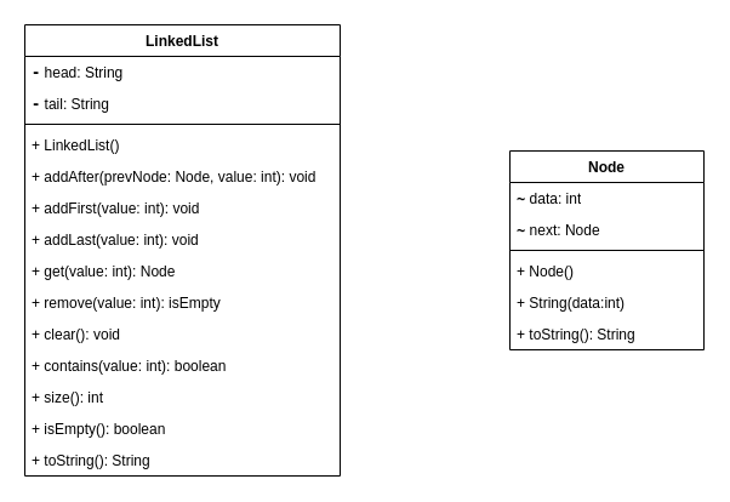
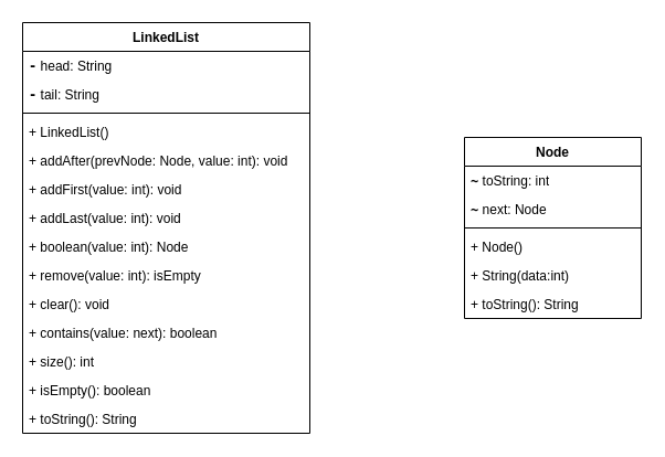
  <mxCell id="0" />
  <mxCell id="1" parent="0" />
  <mxCell id="2" value="Node" style="swimlane;fontStyle=1;align=center;verticalAlign=top;childLayout=stackLayout;horizontal=1;startSize=26;horizontalStack=0;resizeParent=1;resizeParentMax=0;resizeLast=0;collapsible=1;marginBottom=0;whiteSpace=wrap;html=1;" parent="1" vertex="1"><mxGeometry x="420" y="124" width="160" height="164" as="geometry"><mxRectangle x="520" y="380" width="70" height="30" as="alternateBounds" /></mxGeometry></mxCell>
- <mxCell id="3" value="&lt;b&gt;&lt;code&gt;~&lt;/code&gt;&lt;/b&gt;&amp;nbsp;data: int" style="text;strokeColor=none;fillColor=none;align=left;verticalAlign=top;spacingLeft=4;spacingRight=4;overflow=hidden;rotatable=0;points=[[0,0.5],[1,0.5]];portConstraint=eastwest;whiteSpace=wrap;html=1;" parent="2" vertex="1"><mxGeometry y="26" width="160" height="26" as="geometry" /></mxCell>
+ <mxCell id="3" value="&lt;b&gt;&lt;code&gt;~&lt;/code&gt;&lt;/b&gt;&amp;nbsp;toString: int" style="text;strokeColor=none;fillColor=none;align=left;verticalAlign=top;spacingLeft=4;spacingRight=4;overflow=hidden;rotatable=0;points=[[0,0.5],[1,0.5]];portConstraint=eastwest;whiteSpace=wrap;html=1;" parent="2" vertex="1"><mxGeometry y="26" width="160" height="26" as="geometry" /></mxCell>
  <mxCell id="4" value="&lt;b&gt;&lt;code&gt;~&lt;/code&gt;&lt;/b&gt;&amp;nbsp;next: Node" style="text;strokeColor=none;fillColor=none;align=left;verticalAlign=top;spacingLeft=4;spacingRight=4;overflow=hidden;rotatable=0;points=[[0,0.5],[1,0.5]];portConstraint=eastwest;whiteSpace=wrap;html=1;" parent="2" vertex="1"><mxGeometry y="52" width="160" height="26" as="geometry" /></mxCell>
  <mxCell id="5" value="" style="line;strokeWidth=1;fillColor=none;align=left;verticalAlign=middle;spacingTop=-1;spacingLeft=3;spacingRight=3;rotatable=0;labelPosition=right;points=[];portConstraint=eastwest;strokeColor=inherit;" parent="2" vertex="1"><mxGeometry y="78" width="160" height="8" as="geometry" /></mxCell>
  <mxCell id="6" value="+ Node()" style="text;strokeColor=none;fillColor=none;align=left;verticalAlign=top;spacingLeft=4;spacingRight=4;overflow=hidden;rotatable=0;points=[[0,0.5],[1,0.5]];portConstraint=eastwest;whiteSpace=wrap;html=1;" parent="2" vertex="1"><mxGeometry y="86" width="160" height="26" as="geometry" /></mxCell>
  <mxCell id="7" value="+ String(data:int)" style="text;strokeColor=none;fillColor=none;align=left;verticalAlign=top;spacingLeft=4;spacingRight=4;overflow=hidden;rotatable=0;points=[[0,0.5],[1,0.5]];portConstraint=eastwest;whiteSpace=wrap;html=1;" parent="2" vertex="1"><mxGeometry y="112" width="160" height="26" as="geometry" /></mxCell>
  <mxCell id="8" value="+ toString(): String" style="text;strokeColor=none;fillColor=none;align=left;verticalAlign=top;spacingLeft=4;spacingRight=4;overflow=hidden;rotatable=0;points=[[0,0.5],[1,0.5]];portConstraint=eastwest;whiteSpace=wrap;html=1;" parent="2" vertex="1"><mxGeometry y="138" width="160" height="26" as="geometry" /></mxCell>
  <mxCell id="9" value="LinkedList" style="swimlane;fontStyle=1;align=center;verticalAlign=top;childLayout=stackLayout;horizontal=1;startSize=26;horizontalStack=0;resizeParent=1;resizeParentMax=0;resizeLast=0;collapsible=1;marginBottom=0;whiteSpace=wrap;html=1;" vertex="1" parent="1"><mxGeometry x="20" y="20" width="260" height="372" as="geometry" /></mxCell>
  <mxCell id="10" value="&lt;font face=&quot;monospace&quot;&gt;&lt;b&gt;-&lt;/b&gt;&lt;/font&gt; head: String" style="text;strokeColor=none;fillColor=none;align=left;verticalAlign=top;spacingLeft=4;spacingRight=4;overflow=hidden;rotatable=0;points=[[0,0.5],[1,0.5]];portConstraint=eastwest;whiteSpace=wrap;html=1;" vertex="1" parent="9"><mxGeometry y="26" width="260" height="26" as="geometry" /></mxCell>
  <mxCell id="11" value="&lt;font face=&quot;monospace&quot;&gt;&lt;b&gt;-&lt;/b&gt;&lt;/font&gt; tail: String" style="text;strokeColor=none;fillColor=none;align=left;verticalAlign=top;spacingLeft=4;spacingRight=4;overflow=hidden;rotatable=0;points=[[0,0.5],[1,0.5]];portConstraint=eastwest;whiteSpace=wrap;html=1;" vertex="1" parent="9"><mxGeometry y="52" width="260" height="26" as="geometry" /></mxCell>
  <mxCell id="12" value="" style="line;strokeWidth=1;fillColor=none;align=left;verticalAlign=middle;spacingTop=-1;spacingLeft=3;spacingRight=3;rotatable=0;labelPosition=right;points=[];portConstraint=eastwest;strokeColor=inherit;" vertex="1" parent="9"><mxGeometry y="78" width="260" height="8" as="geometry" /></mxCell>
  <mxCell id="13" value="+ &lt;span style=&quot;background-color: transparent; color: light-dark(rgb(0, 0, 0), rgb(255, 255, 255));&quot;&gt;LinkedList()&lt;/span&gt;" style="text;strokeColor=none;fillColor=none;align=left;verticalAlign=top;spacingLeft=4;spacingRight=4;overflow=hidden;rotatable=0;points=[[0,0.5],[1,0.5]];portConstraint=eastwest;whiteSpace=wrap;html=1;" vertex="1" parent="9"><mxGeometry y="86" width="260" height="26" as="geometry" /></mxCell>
  <mxCell id="14" value="+ addAfter(prevNode: Node, value: int): void" style="text;strokeColor=none;fillColor=none;align=left;verticalAlign=top;spacingLeft=4;spacingRight=4;overflow=hidden;rotatable=0;points=[[0,0.5],[1,0.5]];portConstraint=eastwest;whiteSpace=wrap;html=1;" vertex="1" parent="9"><mxGeometry y="112" width="260" height="26" as="geometry" /></mxCell>
  <mxCell id="15" value="+ addFirst(value: int): void" style="text;strokeColor=none;fillColor=none;align=left;verticalAlign=top;spacingLeft=4;spacingRight=4;overflow=hidden;rotatable=0;points=[[0,0.5],[1,0.5]];portConstraint=eastwest;whiteSpace=wrap;html=1;" vertex="1" parent="9"><mxGeometry y="138" width="260" height="26" as="geometry" /></mxCell>
  <mxCell id="16" value="+ addLast(value: int): void" style="text;strokeColor=none;fillColor=none;align=left;verticalAlign=top;spacingLeft=4;spacingRight=4;overflow=hidden;rotatable=0;points=[[0,0.5],[1,0.5]];portConstraint=eastwest;whiteSpace=wrap;html=1;" vertex="1" parent="9"><mxGeometry y="164" width="260" height="26" as="geometry" /></mxCell>
- <mxCell id="17" value="+ get(value: int): Node" style="text;strokeColor=none;fillColor=none;align=left;verticalAlign=top;spacingLeft=4;spacingRight=4;overflow=hidden;rotatable=0;points=[[0,0.5],[1,0.5]];portConstraint=eastwest;whiteSpace=wrap;html=1;" vertex="1" parent="9"><mxGeometry y="190" width="260" height="26" as="geometry" /></mxCell>
+ <mxCell id="17" value="+ boolean(value: int): Node" style="text;strokeColor=none;fillColor=none;align=left;verticalAlign=top;spacingLeft=4;spacingRight=4;overflow=hidden;rotatable=0;points=[[0,0.5],[1,0.5]];portConstraint=eastwest;whiteSpace=wrap;html=1;" vertex="1" parent="9"><mxGeometry y="190" width="260" height="26" as="geometry" /></mxCell>
  <mxCell id="18" value="+ remove(value: int): isEmpty" style="text;strokeColor=none;fillColor=none;align=left;verticalAlign=top;spacingLeft=4;spacingRight=4;overflow=hidden;rotatable=0;points=[[0,0.5],[1,0.5]];portConstraint=eastwest;whiteSpace=wrap;html=1;" vertex="1" parent="9"><mxGeometry y="216" width="260" height="26" as="geometry" /></mxCell>
  <mxCell id="19" value="+ clear(): void" style="text;strokeColor=none;fillColor=none;align=left;verticalAlign=top;spacingLeft=4;spacingRight=4;overflow=hidden;rotatable=0;points=[[0,0.5],[1,0.5]];portConstraint=eastwest;whiteSpace=wrap;html=1;" vertex="1" parent="9"><mxGeometry y="242" width="260" height="26" as="geometry" /></mxCell>
- <mxCell id="20" value="+ contains(value: int): boolean" style="text;strokeColor=none;fillColor=none;align=left;verticalAlign=top;spacingLeft=4;spacingRight=4;overflow=hidden;rotatable=0;points=[[0,0.5],[1,0.5]];portConstraint=eastwest;whiteSpace=wrap;html=1;" vertex="1" parent="9"><mxGeometry y="268" width="260" height="26" as="geometry" /></mxCell>
+ <mxCell id="20" value="+ contains(value: next): boolean" style="text;strokeColor=none;fillColor=none;align=left;verticalAlign=top;spacingLeft=4;spacingRight=4;overflow=hidden;rotatable=0;points=[[0,0.5],[1,0.5]];portConstraint=eastwest;whiteSpace=wrap;html=1;" vertex="1" parent="9"><mxGeometry y="268" width="260" height="26" as="geometry" /></mxCell>
  <mxCell id="21" value="+ size(): int" style="text;strokeColor=none;fillColor=none;align=left;verticalAlign=top;spacingLeft=4;spacingRight=4;overflow=hidden;rotatable=0;points=[[0,0.5],[1,0.5]];portConstraint=eastwest;whiteSpace=wrap;html=1;" vertex="1" parent="9"><mxGeometry y="294" width="260" height="26" as="geometry" /></mxCell>
  <mxCell id="22" value="+ isEmpty(): boolean" style="text;strokeColor=none;fillColor=none;align=left;verticalAlign=top;spacingLeft=4;spacingRight=4;overflow=hidden;rotatable=0;points=[[0,0.5],[1,0.5]];portConstraint=eastwest;whiteSpace=wrap;html=1;" vertex="1" parent="9"><mxGeometry y="320" width="260" height="26" as="geometry" /></mxCell>
  <mxCell id="23" value="+ toString(): String" style="text;strokeColor=none;fillColor=none;align=left;verticalAlign=top;spacingLeft=4;spacingRight=4;overflow=hidden;rotatable=0;points=[[0,0.5],[1,0.5]];portConstraint=eastwest;whiteSpace=wrap;html=1;" vertex="1" parent="9"><mxGeometry y="346" width="260" height="26" as="geometry" /></mxCell>
